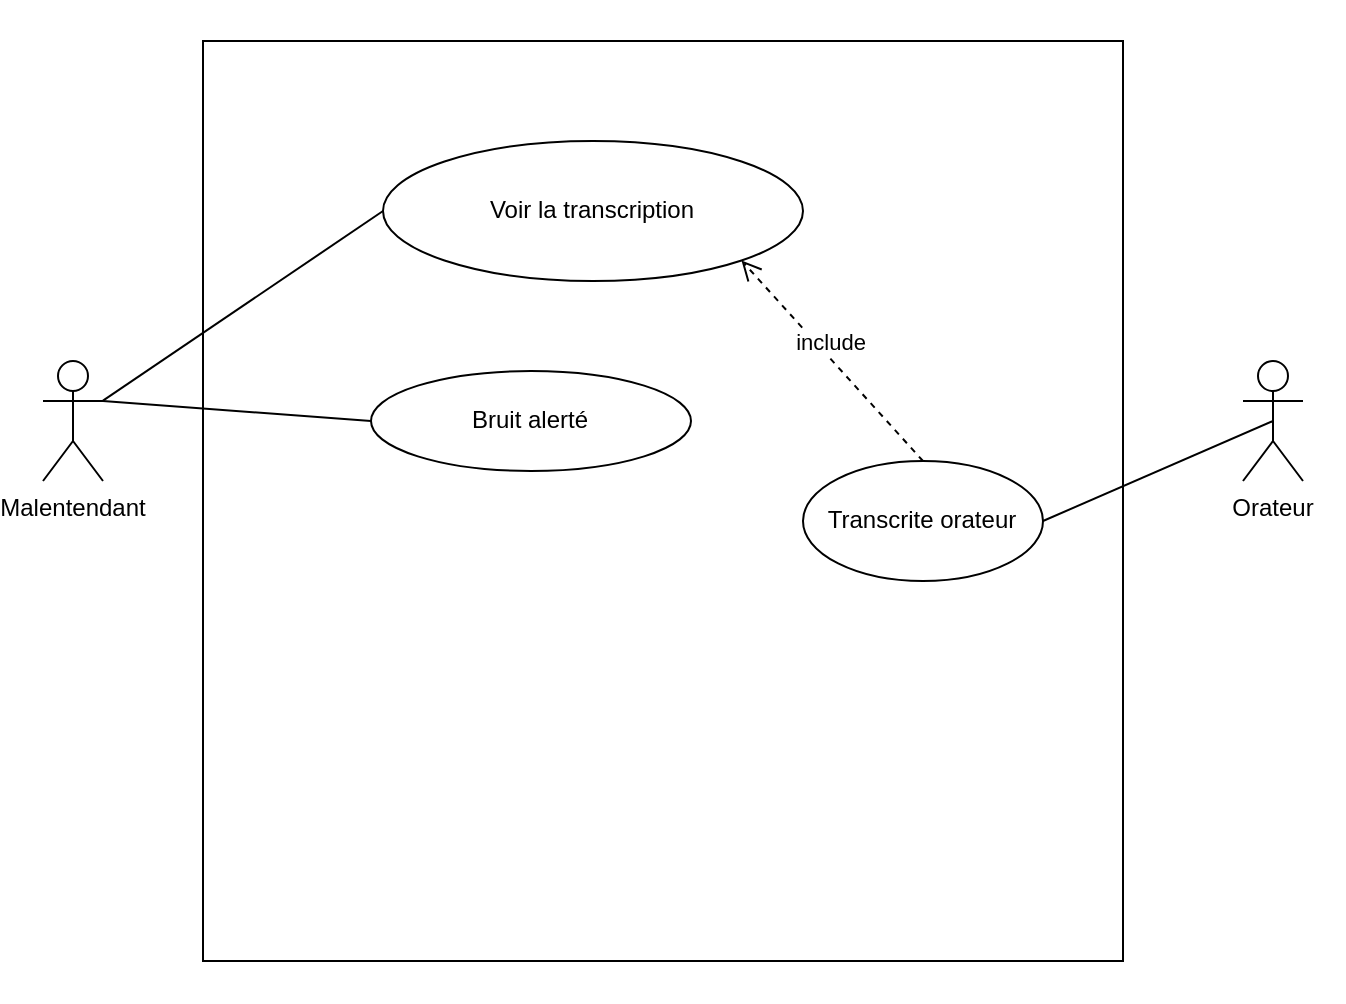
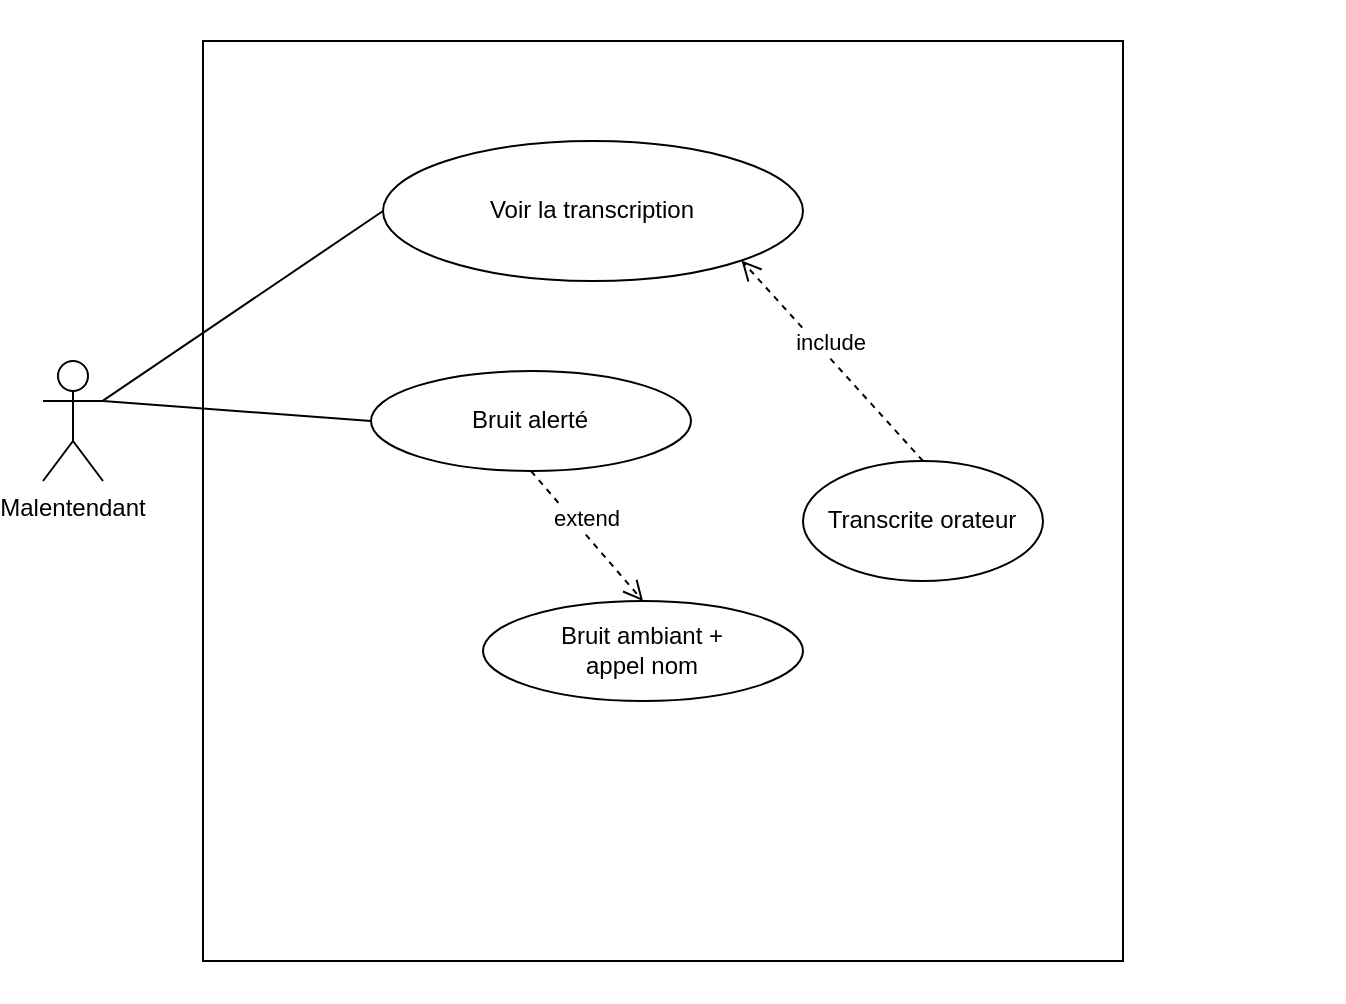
  <mxCell id="0" />
  <mxCell id="1" parent="0" />
  <mxCell id="2" style="edgeStyle=orthogonalEdgeStyle;rounded=0;orthogonalLoop=1;jettySize=auto;html=1;exitX=1;exitY=0.333;exitDx=0;exitDy=0;exitPerimeter=0;" edge="1" parent="1" source="3"><mxGeometry relative="1" as="geometry"><mxPoint x="50" y="200" as="targetPoint" /></mxGeometry></mxCell>
  <mxCell id="3" value="Malentendant" style="shape=umlActor;verticalLabelPosition=bottom;verticalAlign=top;html=1;outlineConnect=0;" vertex="1" parent="1"><mxGeometry x="20" y="180" width="30" height="60" as="geometry" /></mxCell>
- <mxCell id="4" value="Orateur" style="shape=umlActor;verticalLabelPosition=bottom;verticalAlign=top;html=1;outlineConnect=0;" vertex="1" parent="1"><mxGeometry x="620" y="180" width="30" height="60" as="geometry" /></mxCell>
  <mxCell id="5" value="" style="whiteSpace=wrap;html=1;aspect=fixed;" vertex="1" parent="1"><mxGeometry x="100" y="20" width="460" height="460" as="geometry" /></mxCell>
  <mxCell id="6" value="Voir la transcription" style="ellipse;whiteSpace=wrap;html=1;" vertex="1" parent="1"><mxGeometry x="190" y="70" width="210" height="70" as="geometry" /></mxCell>
  <mxCell id="7" value="Bruit alerté" style="ellipse;whiteSpace=wrap;html=1;" vertex="1" parent="1"><mxGeometry x="184" y="185" width="160" height="50" as="geometry" /></mxCell>
+ <mxCell id="8" value="Bruit ambiant +&lt;div&gt;appel nom&lt;/div&gt;" style="ellipse;whiteSpace=wrap;html=1;" vertex="1" parent="1"><mxGeometry x="240" y="300" width="160" height="50" as="geometry" /></mxCell>
  <mxCell id="9" value="Transcrite orateur" style="ellipse;whiteSpace=wrap;html=1;" vertex="1" parent="1"><mxGeometry x="400" y="230" width="120" height="60" as="geometry" /></mxCell>
  <mxCell id="10" value="" style="endArrow=none;html=1;rounded=0;entryX=0;entryY=0.5;entryDx=0;entryDy=0;" edge="1" parent="1" source="3" target="6"><mxGeometry width="50" height="50" relative="1" as="geometry"><mxPoint x="320" y="310" as="sourcePoint" /><mxPoint x="370" y="260" as="targetPoint" /><Array as="points" /></mxGeometry></mxCell>
  <mxCell id="11" value="" style="endArrow=none;html=1;rounded=0;entryX=1;entryY=0.333;entryDx=0;entryDy=0;entryPerimeter=0;exitX=0;exitY=0.5;exitDx=0;exitDy=0;" edge="1" parent="1" source="7" target="3"><mxGeometry width="50" height="50" relative="1" as="geometry"><mxPoint x="320" y="310" as="sourcePoint" /><mxPoint x="370" y="260" as="targetPoint" /></mxGeometry></mxCell>
  <mxCell id="12" value="include" style="html=1;verticalAlign=bottom;endArrow=open;dashed=1;endSize=8;curved=0;rounded=0;entryX=1;entryY=1;entryDx=0;entryDy=0;exitX=0.5;exitY=0;exitDx=0;exitDy=0;" edge="1" parent="1" source="9" target="6"><mxGeometry relative="1" as="geometry"><mxPoint x="380" y="280" as="sourcePoint" /><mxPoint x="300" y="280" as="targetPoint" /></mxGeometry></mxCell>
- <mxCell id="14" value="" style="endArrow=none;html=1;rounded=0;entryX=0.5;entryY=0.5;entryDx=0;entryDy=0;entryPerimeter=0;exitX=1;exitY=0.5;exitDx=0;exitDy=0;" edge="1" parent="1" source="9" target="4"><mxGeometry width="50" height="50" relative="1" as="geometry"><mxPoint x="510" y="250" as="sourcePoint" /><mxPoint x="370" y="260" as="targetPoint" /></mxGeometry></mxCell>
+ <mxCell id="13" value="extend" style="html=1;verticalAlign=bottom;endArrow=open;dashed=1;endSize=8;curved=0;rounded=0;entryX=0.5;entryY=0;entryDx=0;entryDy=0;exitX=0.5;exitY=1;exitDx=0;exitDy=0;" edge="1" parent="1" source="7" target="8"><mxGeometry relative="1" as="geometry"><mxPoint x="380" y="280" as="sourcePoint" /><mxPoint x="300" y="280" as="targetPoint" /></mxGeometry></mxCell>
